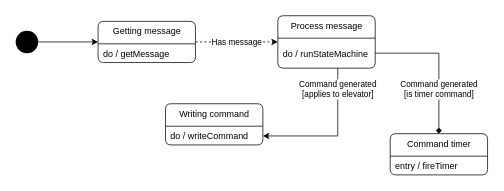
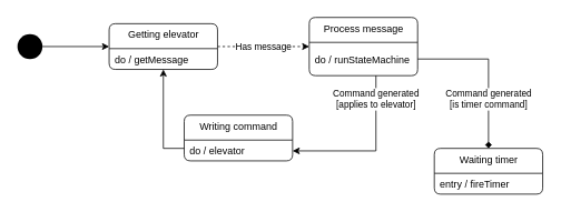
  <mxCell id="0" />
  <mxCell id="1" parent="0" />
  <mxCell id="2" value="Has message" style="edgeStyle=orthogonalEdgeStyle;rounded=0;orthogonalLoop=1;jettySize=auto;html=1;entryX=0;entryY=0.5;entryDx=0;entryDy=0;startSize=30;dashed=1;" edge="1" parent="1" source="3" target="7"><mxGeometry relative="1" as="geometry" /></mxCell>
- <mxCell id="3" value="Getting message" style="swimlane;fontStyle=0;align=center;verticalAlign=top;childLayout=stackLayout;horizontal=1;startSize=30;horizontalStack=0;resizeParent=1;resizeParentMax=0;resizeLast=0;collapsible=0;marginBottom=0;html=1;rounded=1;absoluteArcSize=1;arcSize=15;glass=0;backgroundOutline=0;" vertex="1" parent="1"><mxGeometry x="130" y="28" width="130" height="55" as="geometry" /></mxCell>
+ <mxCell id="3" value="Getting elevator" style="swimlane;fontStyle=0;align=center;verticalAlign=top;childLayout=stackLayout;horizontal=1;startSize=30;horizontalStack=0;resizeParent=1;resizeParentMax=0;resizeLast=0;collapsible=0;marginBottom=0;html=1;rounded=1;absoluteArcSize=1;arcSize=15;glass=0;backgroundOutline=0;" vertex="1" parent="1"><mxGeometry x="130" y="28" width="130" height="55" as="geometry" /></mxCell>
  <mxCell id="4" value="do / getMessage" style="fillColor=none;strokeColor=none;align=left;verticalAlign=middle;spacingLeft=5;" vertex="1" parent="3"><mxGeometry y="30" width="130" height="25" as="geometry" /></mxCell>
  <mxCell id="5" value="" style="edgeStyle=orthogonalEdgeStyle;rounded=0;orthogonalLoop=1;jettySize=auto;html=1;entryX=0;entryY=0.5;entryDx=0;entryDy=0;" edge="1" parent="1" source="6" target="3"><mxGeometry relative="1" as="geometry"><mxPoint x="120" y="55.524" as="targetPoint" /></mxGeometry></mxCell>
  <mxCell id="6" value="" style="ellipse;fillColor=#000000;strokeColor=none;" vertex="1" parent="1"><mxGeometry x="20" y="40.5" width="30" height="30" as="geometry" /></mxCell>
  <mxCell id="7" value="Process message" style="swimlane;fontStyle=0;align=center;verticalAlign=top;childLayout=stackLayout;horizontal=1;startSize=30;horizontalStack=0;resizeParent=1;resizeParentMax=0;resizeLast=0;collapsible=0;marginBottom=0;html=1;rounded=1;absoluteArcSize=1;arcSize=15;glass=0;backgroundOutline=0;" vertex="1" parent="1"><mxGeometry x="370" y="20.5" width="130" height="70" as="geometry" /></mxCell>
  <mxCell id="8" value="do / runStateMachine" style="fillColor=none;strokeColor=none;align=left;verticalAlign=middle;spacingLeft=5;" vertex="1" parent="7"><mxGeometry y="30" width="130" height="40" as="geometry" /></mxCell>
  <mxCell id="9" value="Command generated&lt;br&gt;[applies to elevator]" style="edgeStyle=orthogonalEdgeStyle;rounded=0;orthogonalLoop=1;jettySize=auto;html=1;startSize=30;" edge="1" parent="1" source="8"><mxGeometry x="-0.711" relative="1" as="geometry"><Array as="points"><mxPoint x="450" y="181" /><mxPoint x="350" y="181" /></Array><mxPoint x="350" y="181" as="targetPoint" /><mxPoint as="offset" /></mxGeometry></mxCell>
+ <mxCell id="10" style="edgeStyle=orthogonalEdgeStyle;rounded=0;orthogonalLoop=1;jettySize=auto;html=1;entryX=0.5;entryY=1;entryDx=0;entryDy=0;" edge="1" parent="1" source="11" target="4"><mxGeometry relative="1" as="geometry"><Array as="points"><mxPoint x="195" y="178" /></Array></mxGeometry></mxCell>
  <mxCell id="11" value="Writing command" style="swimlane;fontStyle=0;align=center;verticalAlign=top;childLayout=stackLayout;horizontal=1;startSize=30;horizontalStack=0;resizeParent=1;resizeParentMax=0;resizeLast=0;collapsible=0;marginBottom=0;html=1;rounded=1;absoluteArcSize=1;arcSize=15;glass=0;backgroundOutline=0;" vertex="1" parent="1"><mxGeometry x="220" y="138" width="130" height="55" as="geometry" /></mxCell>
- <mxCell id="12" value="do / writeCommand" style="fillColor=none;strokeColor=none;align=left;verticalAlign=middle;spacingLeft=5;" vertex="1" parent="11"><mxGeometry y="30" width="130" height="25" as="geometry" /></mxCell>
+ <mxCell id="12" value="do / elevator" style="fillColor=none;strokeColor=none;align=left;verticalAlign=middle;spacingLeft=5;" vertex="1" parent="11"><mxGeometry y="30" width="130" height="25" as="geometry" /></mxCell>
  <mxCell id="13" value="Command generated&lt;br&gt;[is timer command]" style="edgeStyle=orthogonalEdgeStyle;rounded=0;orthogonalLoop=1;jettySize=auto;html=1;entryX=0.5;entryY=0;entryDx=0;entryDy=0;endArrow=diamond;" edge="1" parent="1" source="8" target="14"><mxGeometry x="0.377" relative="1" as="geometry"><mxPoint x="590" y="178.69" as="targetPoint" /><mxPoint as="offset" /></mxGeometry></mxCell>
- <mxCell id="14" value="Command timer" style="swimlane;fontStyle=0;align=center;verticalAlign=top;childLayout=stackLayout;horizontal=1;startSize=30;horizontalStack=0;resizeParent=1;resizeParentMax=0;resizeLast=0;collapsible=0;marginBottom=0;html=1;rounded=1;absoluteArcSize=1;arcSize=15;glass=0;backgroundOutline=0;" vertex="1" parent="1"><mxGeometry x="520" y="178" width="130" height="55" as="geometry" /></mxCell>
+ <mxCell id="14" value="Waiting timer" style="swimlane;fontStyle=0;align=center;verticalAlign=top;childLayout=stackLayout;horizontal=1;startSize=30;horizontalStack=0;resizeParent=1;resizeParentMax=0;resizeLast=0;collapsible=0;marginBottom=0;html=1;rounded=1;absoluteArcSize=1;arcSize=15;glass=0;backgroundOutline=0;" vertex="1" parent="1"><mxGeometry x="520" y="178" width="130" height="55" as="geometry" /></mxCell>
  <mxCell id="15" value="entry / fireTimer" style="fillColor=none;strokeColor=none;align=left;verticalAlign=middle;spacingLeft=5;" vertex="1" parent="14"><mxGeometry y="30" width="130" height="25" as="geometry" /></mxCell>
